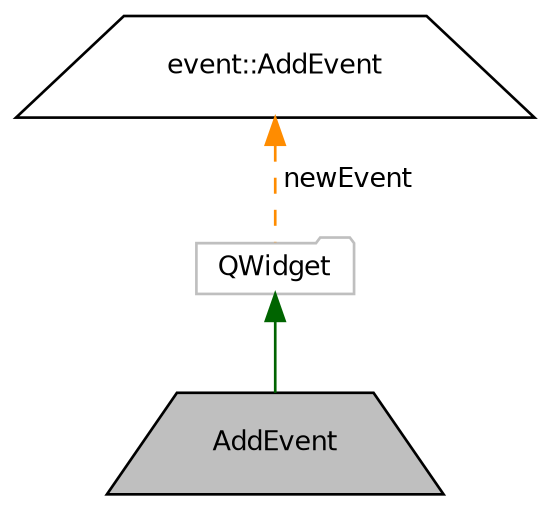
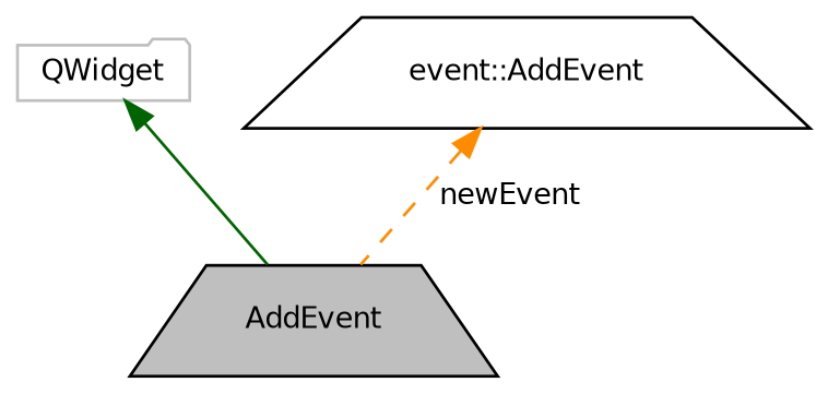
  digraph {
    node [color=black fillcolor=white fontname=Helvetica fontsize=10 shape=trapezium style=filled]
    edge [dir=back fontname=Helvetica fontsize=10 labelfontname=Helvetica labelfontsize=10]
    n1 [fillcolor=grey75 fontcolor=black height=0.2 label=AddEvent width=0.4]
    n2 [color=grey75 height=0.2 label=QWidget shape=folder width=0.4]
    n3 [height=0.2 label="event::AddEvent" width=0.4]
    n2 -> n1 [color=darkgreen style=solid]
-   n3 -> n2 [color=darkorange label=" newEvent" style=dashed]
+   n3 -> n1 [color=darkorange label=" newEvent" style=dashed]
  }
